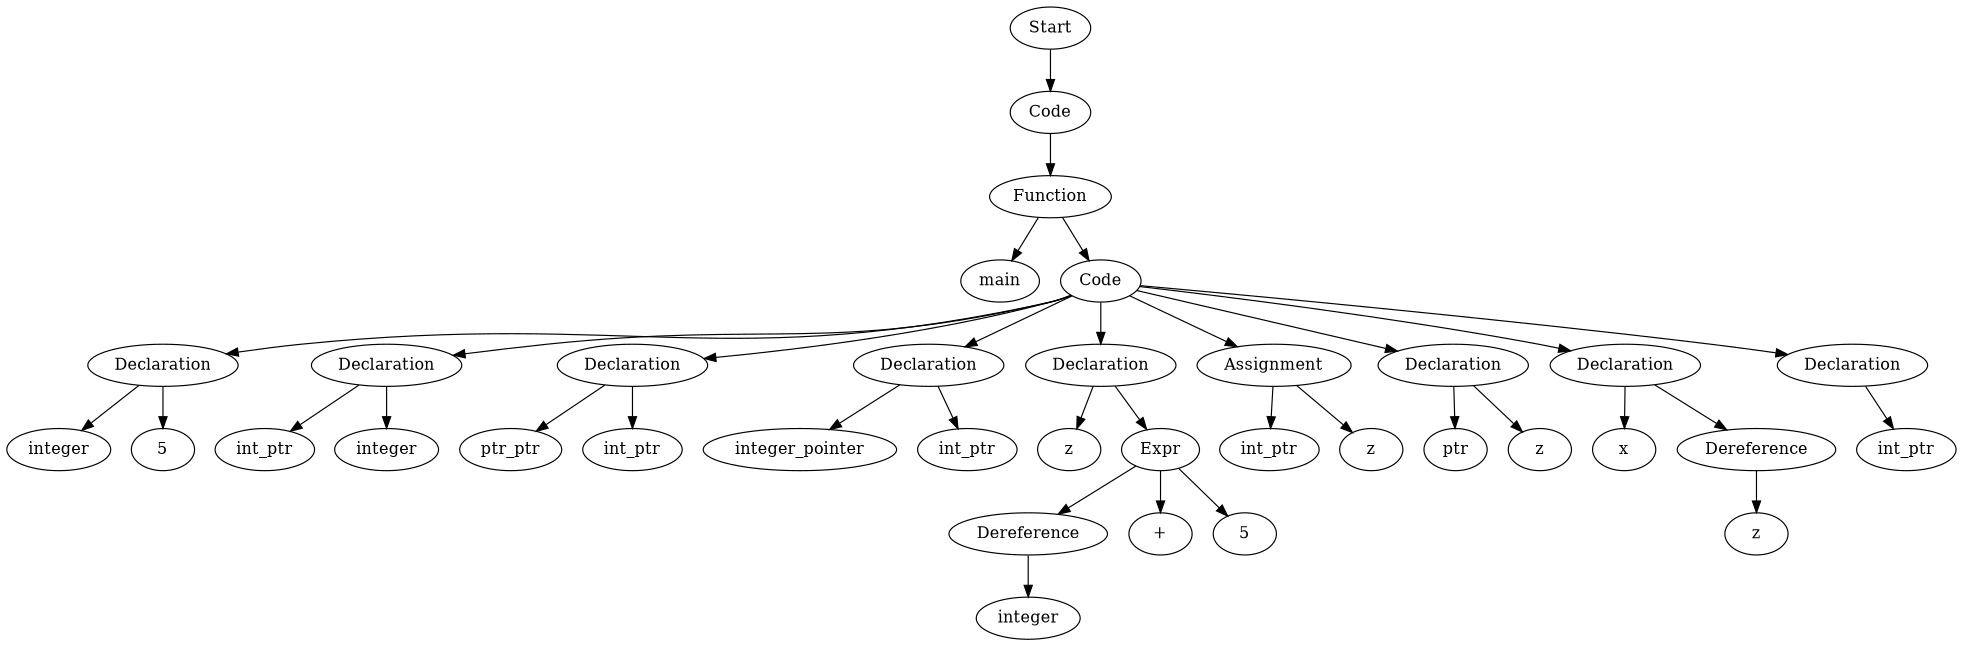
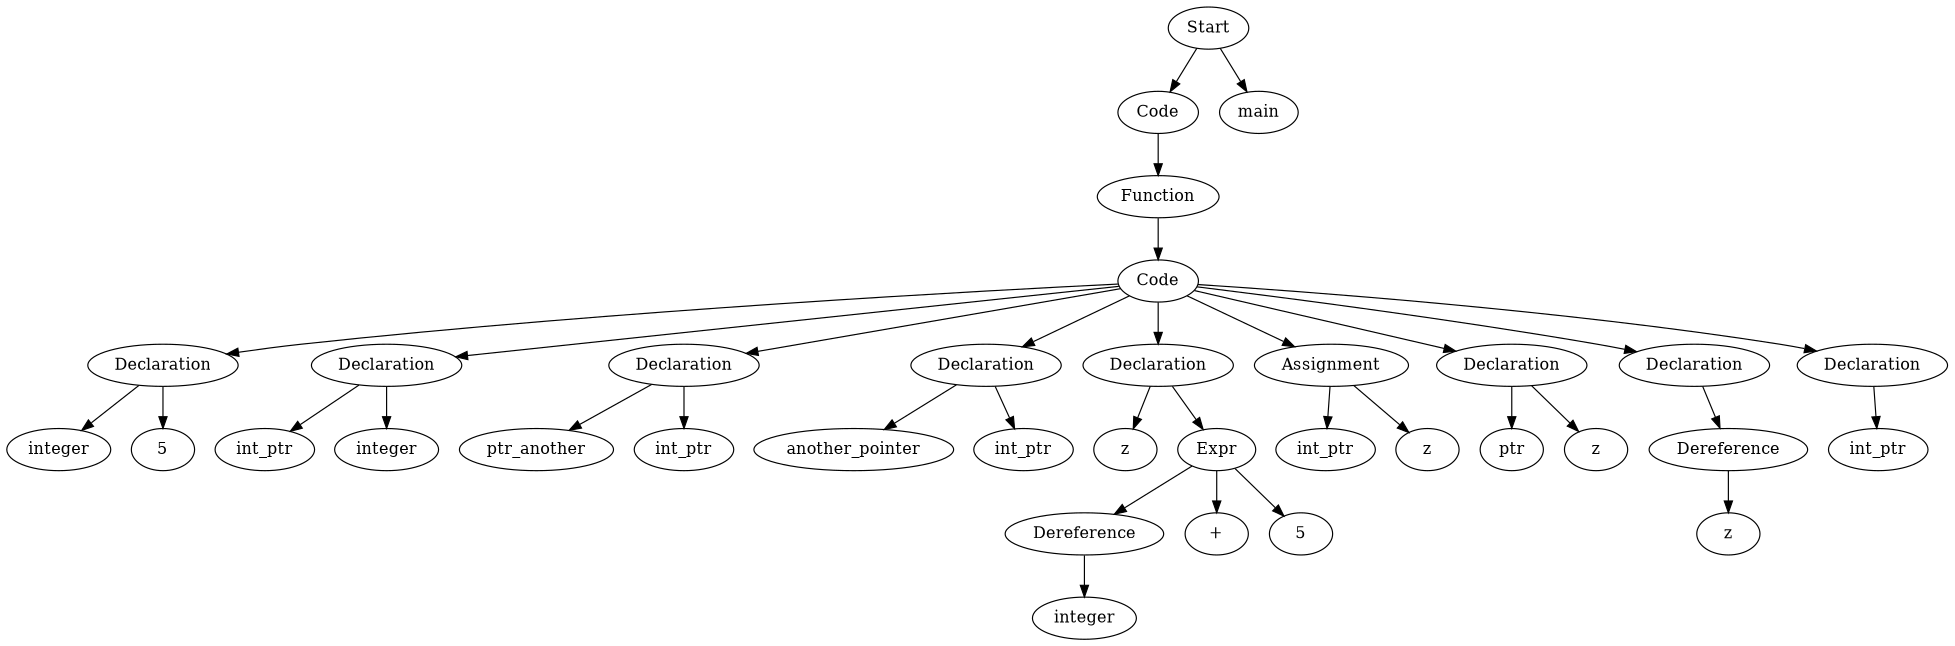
  digraph {
    n1 [label=Start]
    n2 [label=Code]
    n3 [label=Function]
    n4 [label=main]
    n5 [label=Code]
    n6 [label=Declaration]
    n7 [label=Declaration]
    n8 [label=Declaration]
    n9 [label=Declaration]
    n10 [label=Declaration]
    n11 [label=Assignment]
    n12 [label=Declaration]
    n13 [label=Declaration]
    n14 [label=Declaration]
    n15 [label=integer]
    n16 [label=5]
    n17 [label=int_ptr]
    n18 [label=integer]
-   n19 [label=ptr_ptr]
+   n19 [label=ptr_another]
    n20 [label=int_ptr]
-   n21 [label=integer_pointer]
+   n21 [label=another_pointer]
    n22 [label=int_ptr]
    n23 [label=z]
    n24 [label=Expr]
    n25 [label=int_ptr]
    n26 [label=z]
    n27 [label=ptr]
    n28 [label=z]
-   n29 [label=x]
    n30 [label=Dereference]
    n31 [label=int_ptr]
    n32 [label=Dereference]
    n33 [label="+"]
    n34 [label=5]
    n35 [label=z]
    n36 [label=integer]
    n1 -> n2
    n2 -> n3
-   n3 -> n4
+   n1 -> n4
    n3 -> n5
    n5 -> n6
    n5 -> n7
    n5 -> n8
    n5 -> n9
    n5 -> n10
    n5 -> n11
    n5 -> n12
    n5 -> n13
    n5 -> n14
    n6 -> n15
    n6 -> n16
    n7 -> n17
    n7 -> n18
    n8 -> n19
    n8 -> n20
    n9 -> n21
    n9 -> n22
    n10 -> n23
    n10 -> n24
    n11 -> n25
    n11 -> n26
    n12 -> n27
    n12 -> n28
-   n13 -> n29
    n13 -> n30
    n14 -> n31
    n24 -> n32
    n24 -> n33
    n24 -> n34
    n30 -> n35
    n32 -> n36
  }
